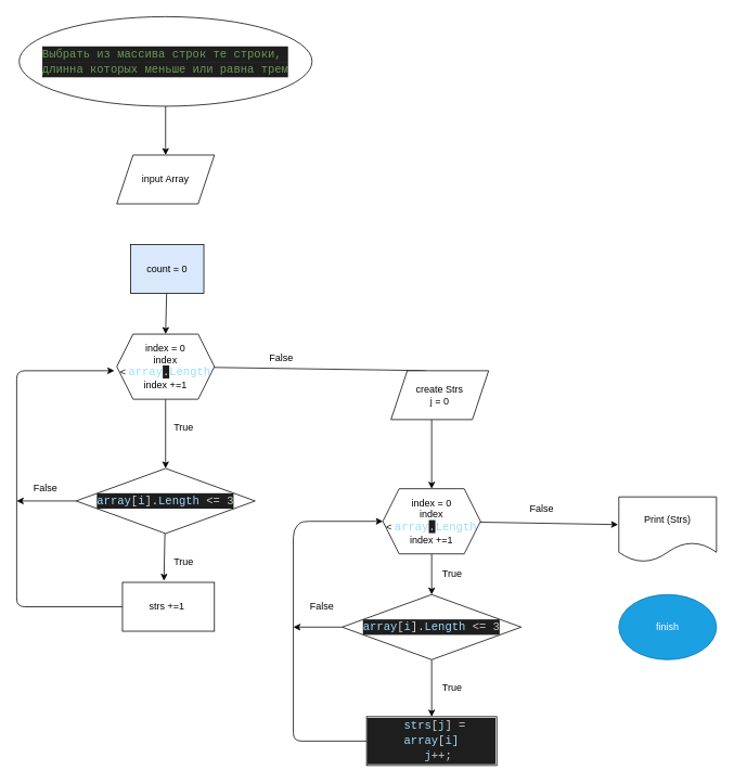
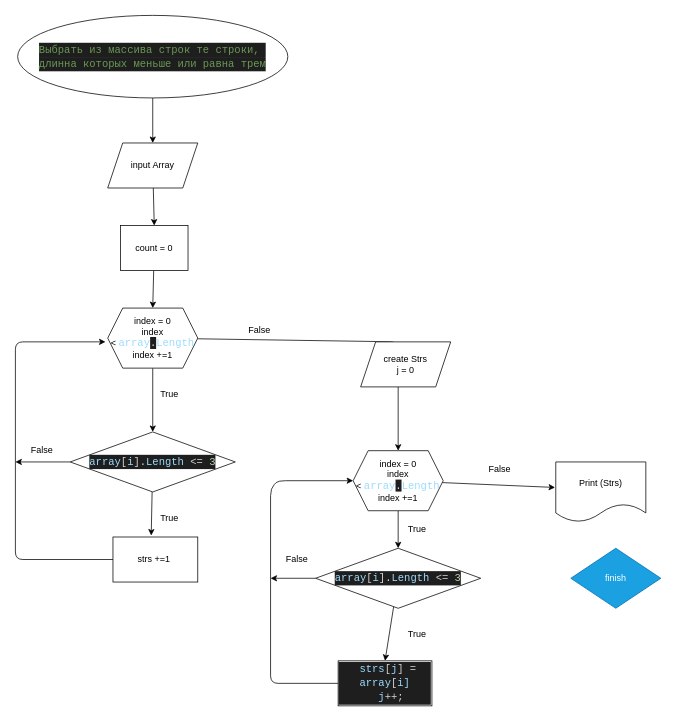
  <mxCell id="0" />
  <mxCell id="1" parent="0" />
  <mxCell id="2" value="" style="edgeStyle=orthogonalEdgeStyle;rounded=0;orthogonalLoop=1;jettySize=auto;html=1;" parent="1" source="3" target="5" edge="1"><mxGeometry relative="1" as="geometry"><Array as="points"><mxPoint x="203" y="180" /><mxPoint x="203" y="180" /></Array></mxGeometry></mxCell>
  <mxCell id="3" value="&lt;div style=&quot;color: rgb(212, 212, 212); background-color: rgb(30, 30, 30); font-family: Consolas, &amp;quot;Courier New&amp;quot;, monospace; font-size: 14px; line-height: 19px;&quot;&gt;&lt;span style=&quot;color: rgb(106, 153, 85);&quot;&gt;Выбрать из массива строк те строки,&amp;nbsp;&lt;/span&gt;&lt;/div&gt;&lt;div style=&quot;color: rgb(212, 212, 212); background-color: rgb(30, 30, 30); font-family: Consolas, &amp;quot;Courier New&amp;quot;, monospace; font-size: 14px; line-height: 19px;&quot;&gt;&lt;span style=&quot;color: rgb(106, 153, 85);&quot;&gt;длинна которых меньше или равна трем&lt;/span&gt;&lt;br&gt;&lt;/div&gt;" style="ellipse;whiteSpace=wrap;html=1;" parent="1" vertex="1"><mxGeometry x="23" y="20" width="360" height="110" as="geometry" /></mxCell>
+ <mxCell id="4" style="edgeStyle=none;html=1;entryX=0.5;entryY=0;entryDx=0;entryDy=0;" edge="1" parent="1" source="5" target="17"><mxGeometry relative="1" as="geometry" /></mxCell>
  <mxCell id="5" value="input Array" style="shape=parallelogram;perimeter=parallelogramPerimeter;whiteSpace=wrap;html=1;fixedSize=1;" parent="1" vertex="1"><mxGeometry x="143" y="190" width="120" height="60" as="geometry" /></mxCell>
- <mxCell id="6" value="Print (Strs)" style="shape=document;whiteSpace=wrap;html=1;boundedLbl=1;" parent="1" vertex="1"><mxGeometry x="760" y="610" width="120" height="80" as="geometry" /></mxCell>
+ <mxCell id="6" value="Print (Strs)" style="shape=document;whiteSpace=wrap;html=1;boundedLbl=1;" parent="1" vertex="1"><mxGeometry x="740" y="615" width="120" height="80" as="geometry" /></mxCell>
  <mxCell id="7" style="edgeStyle=none;html=1;" edge="1" parent="1" source="8"><mxGeometry relative="1" as="geometry"><mxPoint x="140" y="455" as="targetPoint" /><Array as="points"><mxPoint x="20" y="745" /><mxPoint x="20" y="455" /></Array></mxGeometry></mxCell>
  <mxCell id="8" value="strs +=1&amp;nbsp;" style="rounded=0;whiteSpace=wrap;html=1;" parent="1" vertex="1"><mxGeometry x="150" y="715" width="113" height="60" as="geometry" /></mxCell>
- <mxCell id="9" value="finish" style="ellipse;whiteSpace=wrap;html=1;fillColor=#1ba1e2;fontColor=#ffffff;strokeColor=#006EAF;" parent="1" vertex="1"><mxGeometry x="760" y="730" width="120" height="80" as="geometry" /></mxCell>
+ <mxCell id="9" value="finish" style="rhombus;whiteSpace=wrap;html=1;fillColor=#1ba1e2;fontColor=#ffffff;strokeColor=#006EAF;" parent="1" vertex="1"><mxGeometry x="760" y="730" width="120" height="80" as="geometry" /></mxCell>
  <mxCell id="10" value="True" style="text;html=1;align=center;verticalAlign=middle;resizable=0;points=[];autosize=1;strokeColor=none;fillColor=none;" parent="1" vertex="1"><mxGeometry x="200" y="510" width="50" height="30" as="geometry" /></mxCell>
  <mxCell id="11" style="edgeStyle=none;html=1;entryX=0.5;entryY=0;entryDx=0;entryDy=0;" edge="1" parent="1" source="13" target="20"><mxGeometry relative="1" as="geometry" /></mxCell>
  <mxCell id="12" style="edgeStyle=none;html=1;entryX=0.5;entryY=0;entryDx=0;entryDy=0;" edge="1" parent="1" source="13" target="25"><mxGeometry relative="1" as="geometry"><Array as="points"><mxPoint x="530" y="455" /></Array></mxGeometry></mxCell>
  <mxCell id="13" value="index = 0&lt;br&gt;index &amp;lt;&amp;nbsp;&lt;span style=&quot;font-family: Consolas, &amp;quot;Courier New&amp;quot;, monospace; font-size: 14px; color: rgb(156, 220, 254);&quot;&gt;array&lt;/span&gt;&lt;span style=&quot;background-color: rgb(30, 30, 30); color: rgb(212, 212, 212); font-family: Consolas, &amp;quot;Courier New&amp;quot;, monospace; font-size: 14px;&quot;&gt;.&lt;/span&gt;&lt;span style=&quot;font-family: Consolas, &amp;quot;Courier New&amp;quot;, monospace; font-size: 14px; color: rgb(156, 220, 254);&quot;&gt;Length&lt;/span&gt;&lt;br&gt;index +=1" style="shape=hexagon;perimeter=hexagonPerimeter2;whiteSpace=wrap;html=1;fixedSize=1;" parent="1" vertex="1"><mxGeometry x="143" y="410" width="120" height="80" as="geometry" /></mxCell>
  <mxCell id="14" value="False" style="text;html=1;align=center;verticalAlign=middle;resizable=0;points=[];autosize=1;strokeColor=none;fillColor=none;" parent="1" vertex="1"><mxGeometry x="320" y="425" width="50" height="30" as="geometry" /></mxCell>
  <mxCell id="15" value="create Strs&lt;br&gt;j = 0" style="shape=parallelogram;perimeter=parallelogramPerimeter;whiteSpace=wrap;html=1;fixedSize=1;" vertex="1" parent="1"><mxGeometry x="480" y="455" width="120" height="60" as="geometry" /></mxCell>
  <mxCell id="16" style="edgeStyle=none;html=1;entryX=0.5;entryY=0;entryDx=0;entryDy=0;" edge="1" parent="1" source="17" target="13"><mxGeometry relative="1" as="geometry" /></mxCell>
- <mxCell id="17" value="count = 0" style="rounded=0;whiteSpace=wrap;html=1;fillColor=#dae8fc;" vertex="1" parent="1"><mxGeometry x="160" y="300" width="90" height="60" as="geometry" /></mxCell>
+ <mxCell id="17" value="count = 0" style="rounded=0;whiteSpace=wrap;html=1;" vertex="1" parent="1"><mxGeometry x="160" y="300" width="90" height="60" as="geometry" /></mxCell>
  <mxCell id="18" style="edgeStyle=none;html=1;" edge="1" parent="1" source="20"><mxGeometry relative="1" as="geometry"><mxPoint x="20" y="615" as="targetPoint" /></mxGeometry></mxCell>
  <mxCell id="19" style="edgeStyle=none;html=1;entryX=0.451;entryY=-0.033;entryDx=0;entryDy=0;entryPerimeter=0;" edge="1" parent="1" source="20" target="8"><mxGeometry relative="1" as="geometry" /></mxCell>
  <mxCell id="20" value="&lt;div style=&quot;color: rgb(212, 212, 212); background-color: rgb(30, 30, 30); font-family: Consolas, &amp;quot;Courier New&amp;quot;, monospace; font-size: 14px; line-height: 19px;&quot;&gt;&lt;span style=&quot;color: #9cdcfe;&quot;&gt;array&lt;/span&gt;[&lt;span style=&quot;color: #9cdcfe;&quot;&gt;i&lt;/span&gt;].&lt;span style=&quot;color: #9cdcfe;&quot;&gt;Length&lt;/span&gt; &amp;lt;= &lt;span style=&quot;color: #b5cea8;&quot;&gt;3&lt;/span&gt;&lt;/div&gt;" style="rhombus;whiteSpace=wrap;html=1;" vertex="1" parent="1"><mxGeometry x="93" y="575" width="220" height="80" as="geometry" /></mxCell>
  <mxCell id="21" value="True" style="text;html=1;align=center;verticalAlign=middle;resizable=0;points=[];autosize=1;strokeColor=none;fillColor=none;" vertex="1" parent="1"><mxGeometry x="200" y="675" width="50" height="30" as="geometry" /></mxCell>
  <mxCell id="22" value="False" style="text;html=1;align=center;verticalAlign=middle;resizable=0;points=[];autosize=1;strokeColor=none;fillColor=none;" vertex="1" parent="1"><mxGeometry x="30" y="585" width="50" height="30" as="geometry" /></mxCell>
  <mxCell id="23" style="edgeStyle=none;html=1;entryX=0.5;entryY=0;entryDx=0;entryDy=0;" edge="1" parent="1" source="25" target="28"><mxGeometry relative="1" as="geometry" /></mxCell>
  <mxCell id="24" style="edgeStyle=none;html=1;entryX=-0.008;entryY=0.425;entryDx=0;entryDy=0;entryPerimeter=0;" edge="1" parent="1" source="25" target="6"><mxGeometry relative="1" as="geometry" /></mxCell>
  <mxCell id="25" value="index = 0&lt;br&gt;index &amp;lt;&amp;nbsp;&lt;span style=&quot;font-family: Consolas, &amp;quot;Courier New&amp;quot;, monospace; font-size: 14px; color: rgb(156, 220, 254);&quot;&gt;array&lt;/span&gt;&lt;span style=&quot;background-color: rgb(30, 30, 30); color: rgb(212, 212, 212); font-family: Consolas, &amp;quot;Courier New&amp;quot;, monospace; font-size: 14px;&quot;&gt;.&lt;/span&gt;&lt;span style=&quot;font-family: Consolas, &amp;quot;Courier New&amp;quot;, monospace; font-size: 14px; color: rgb(156, 220, 254);&quot;&gt;Length&lt;/span&gt;&lt;br&gt;index +=1" style="shape=hexagon;perimeter=hexagonPerimeter2;whiteSpace=wrap;html=1;fixedSize=1;" vertex="1" parent="1"><mxGeometry x="470" y="600" width="120" height="80" as="geometry" /></mxCell>
  <mxCell id="26" style="edgeStyle=none;html=1;entryX=0.5;entryY=0;entryDx=0;entryDy=0;" edge="1" parent="1" source="28" target="30"><mxGeometry relative="1" as="geometry" /></mxCell>
  <mxCell id="27" style="edgeStyle=none;html=1;" edge="1" parent="1" source="28"><mxGeometry relative="1" as="geometry"><mxPoint x="360" y="770" as="targetPoint" /></mxGeometry></mxCell>
  <mxCell id="28" value="&lt;div style=&quot;color: rgb(212, 212, 212); background-color: rgb(30, 30, 30); font-family: Consolas, &amp;quot;Courier New&amp;quot;, monospace; font-size: 14px; line-height: 19px;&quot;&gt;&lt;span style=&quot;color: #9cdcfe;&quot;&gt;array&lt;/span&gt;[&lt;span style=&quot;color: #9cdcfe;&quot;&gt;i&lt;/span&gt;].&lt;span style=&quot;color: #9cdcfe;&quot;&gt;Length&lt;/span&gt; &amp;lt;= &lt;span style=&quot;color: #b5cea8;&quot;&gt;3&lt;/span&gt;&lt;/div&gt;" style="rhombus;whiteSpace=wrap;html=1;" vertex="1" parent="1"><mxGeometry x="420" y="730" width="220" height="80" as="geometry" /></mxCell>
  <mxCell id="29" style="edgeStyle=none;html=1;entryX=0;entryY=0.5;entryDx=0;entryDy=0;" edge="1" parent="1" source="30" target="25"><mxGeometry relative="1" as="geometry"><Array as="points"><mxPoint x="360" y="910" /><mxPoint x="360" y="650" /><mxPoint x="370" y="640" /></Array></mxGeometry></mxCell>
- <mxCell id="30" value="&lt;div style=&quot;color: rgb(212, 212, 212); background-color: rgb(30, 30, 30); font-family: Consolas, &amp;quot;Courier New&amp;quot;, monospace; font-size: 14px; line-height: 19px;&quot;&gt;&lt;div&gt;&amp;nbsp;&lt;span style=&quot;color: #9cdcfe;&quot;&gt;strs&lt;/span&gt;[&lt;span style=&quot;color: #9cdcfe;&quot;&gt;j&lt;/span&gt;] = &lt;span style=&quot;color: #9cdcfe;&quot;&gt;array&lt;/span&gt;[&lt;span style=&quot;color: #9cdcfe;&quot;&gt;i]&lt;/span&gt;&lt;/div&gt;&lt;div&gt;&amp;nbsp;&amp;nbsp;&lt;span style=&quot;color: rgb(156, 220, 254);&quot;&gt;j&lt;/span&gt;++;&lt;/div&gt;&lt;/div&gt;" style="rounded=0;whiteSpace=wrap;html=1;" vertex="1" parent="1"><mxGeometry x="450" y="880" width="160" height="60" as="geometry" /></mxCell>
+ <mxCell id="30" value="&lt;div style=&quot;color: rgb(212, 212, 212); background-color: rgb(30, 30, 30); font-family: Consolas, &amp;quot;Courier New&amp;quot;, monospace; font-size: 14px; line-height: 19px;&quot;&gt;&lt;div&gt;&amp;nbsp;&lt;span style=&quot;color: #9cdcfe;&quot;&gt;strs&lt;/span&gt;[&lt;span style=&quot;color: #9cdcfe;&quot;&gt;j&lt;/span&gt;] = &lt;span style=&quot;color: #9cdcfe;&quot;&gt;array&lt;/span&gt;[&lt;span style=&quot;color: #9cdcfe;&quot;&gt;i]&lt;/span&gt;&lt;/div&gt;&lt;div&gt;&amp;nbsp;&amp;nbsp;&lt;span style=&quot;color: rgb(156, 220, 254);&quot;&gt;j&lt;/span&gt;++;&lt;/div&gt;&lt;/div&gt;" style="rounded=0;whiteSpace=wrap;html=1;" vertex="1" parent="1"><mxGeometry x="450" y="880" width="125" height="60" as="geometry" /></mxCell>
  <mxCell id="31" value="True" style="text;html=1;align=center;verticalAlign=middle;resizable=0;points=[];autosize=1;strokeColor=none;fillColor=none;" vertex="1" parent="1"><mxGeometry x="530" y="830" width="50" height="30" as="geometry" /></mxCell>
  <mxCell id="32" value="True" style="text;html=1;align=center;verticalAlign=middle;resizable=0;points=[];autosize=1;strokeColor=none;fillColor=none;" vertex="1" parent="1"><mxGeometry x="530" y="690" width="50" height="30" as="geometry" /></mxCell>
  <mxCell id="33" value="False" style="text;html=1;align=center;verticalAlign=middle;resizable=0;points=[];autosize=1;strokeColor=none;fillColor=none;" vertex="1" parent="1"><mxGeometry x="640" y="610" width="50" height="30" as="geometry" /></mxCell>
  <mxCell id="34" value="False" style="text;html=1;align=center;verticalAlign=middle;resizable=0;points=[];autosize=1;strokeColor=none;fillColor=none;" vertex="1" parent="1"><mxGeometry x="370" y="730" width="50" height="30" as="geometry" /></mxCell>
